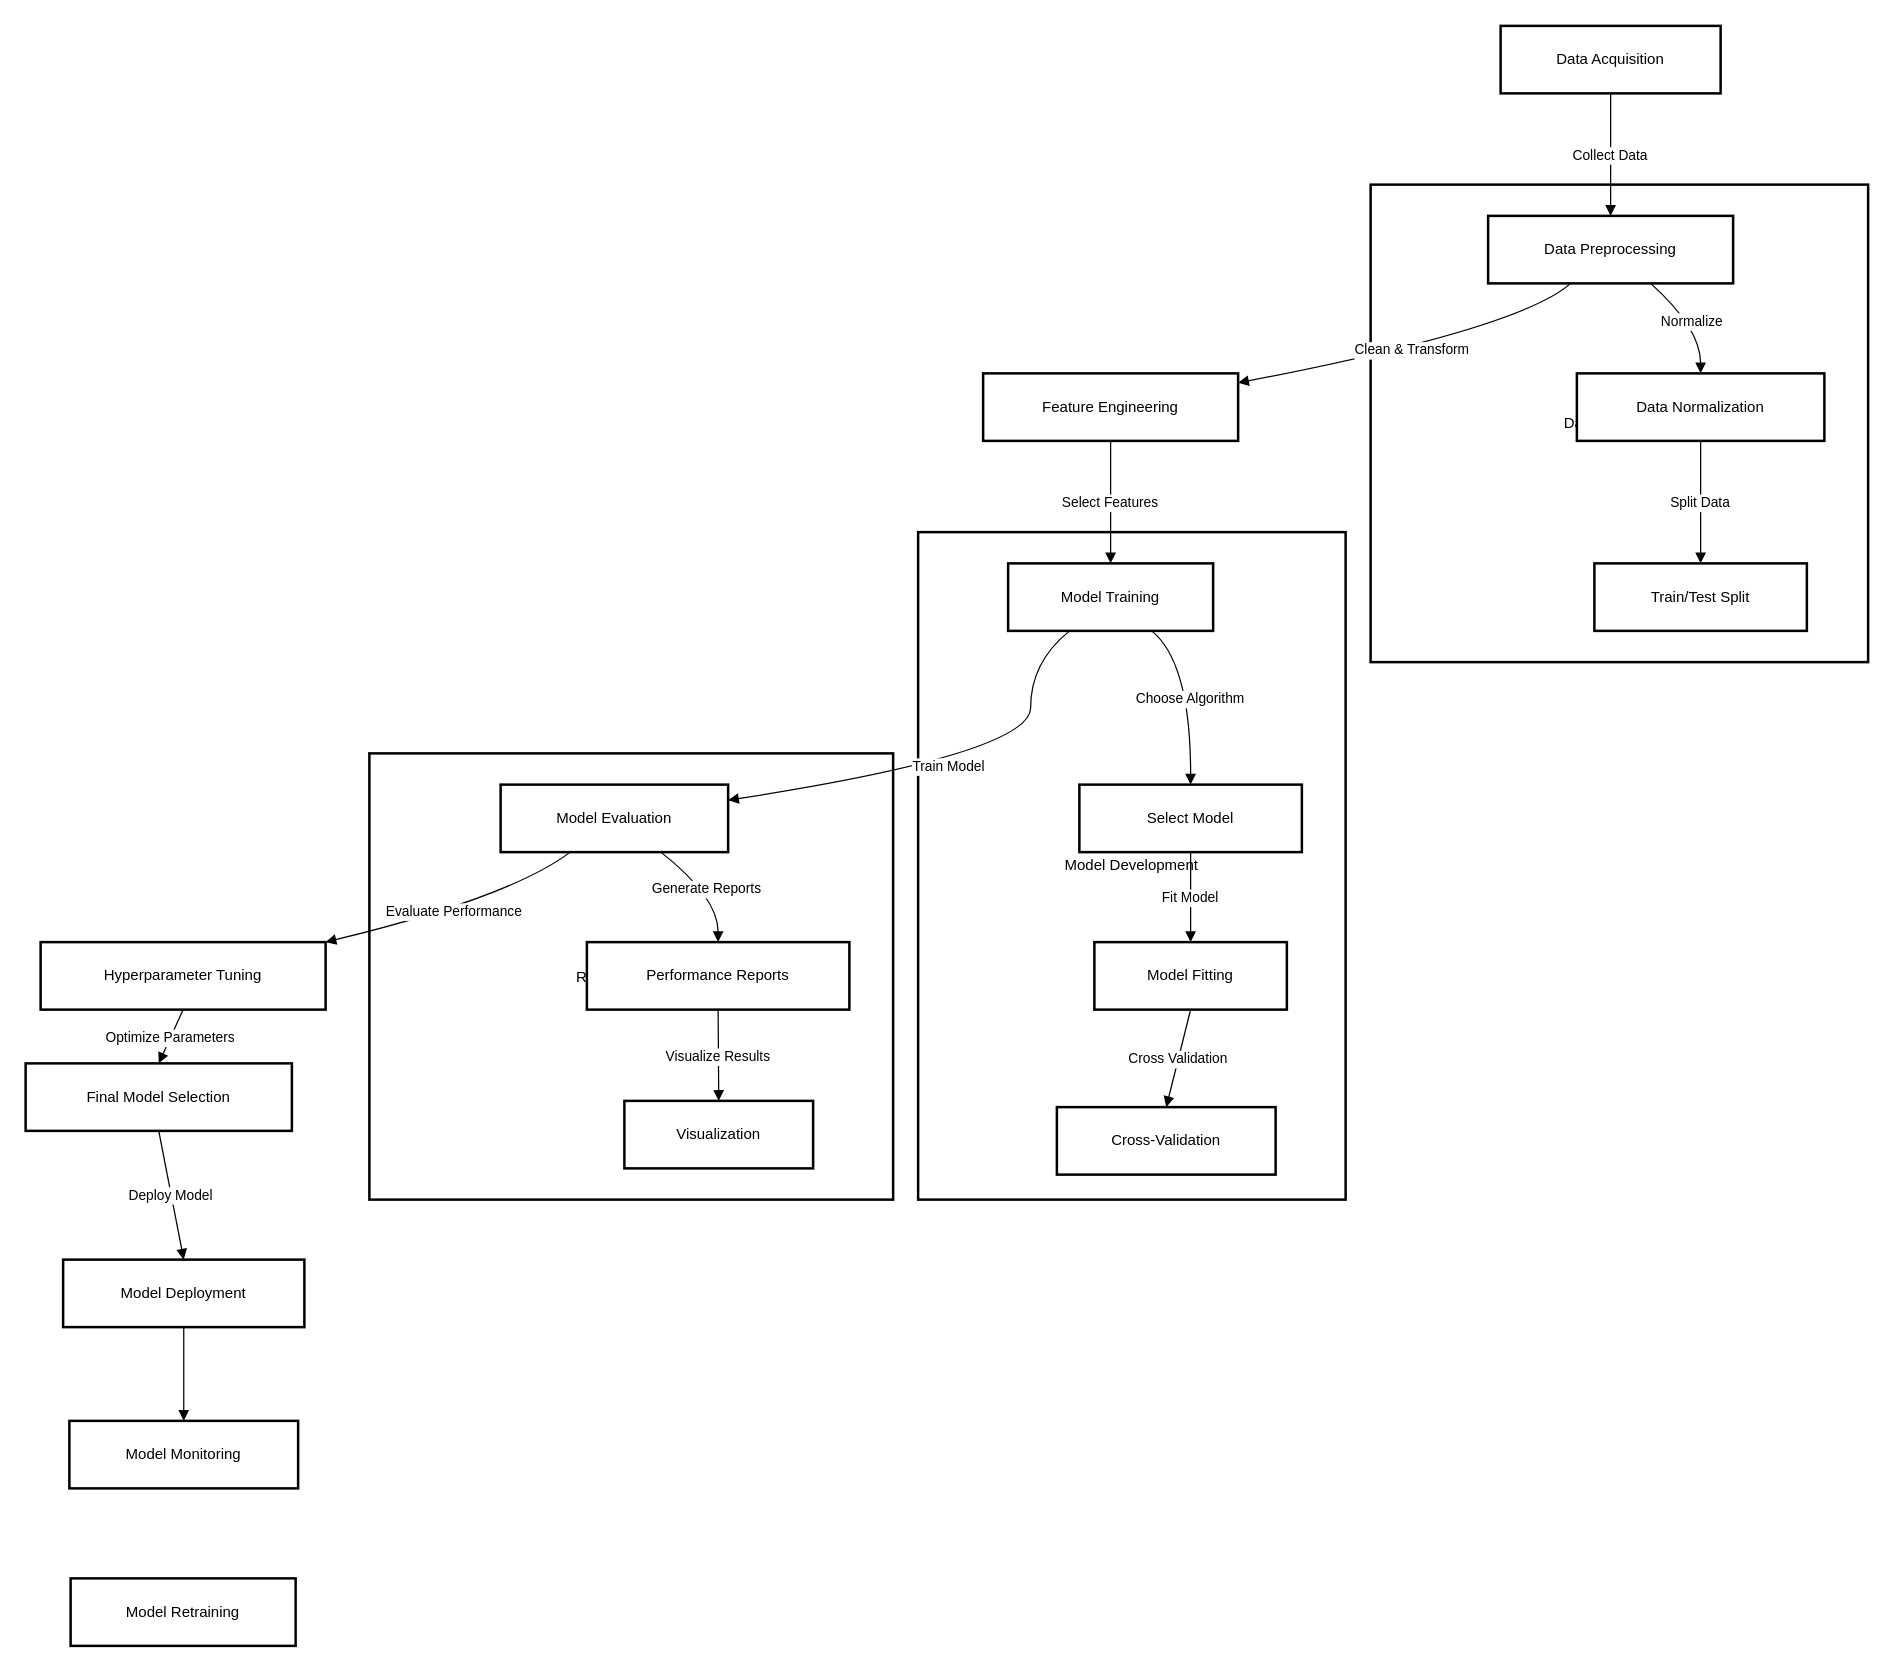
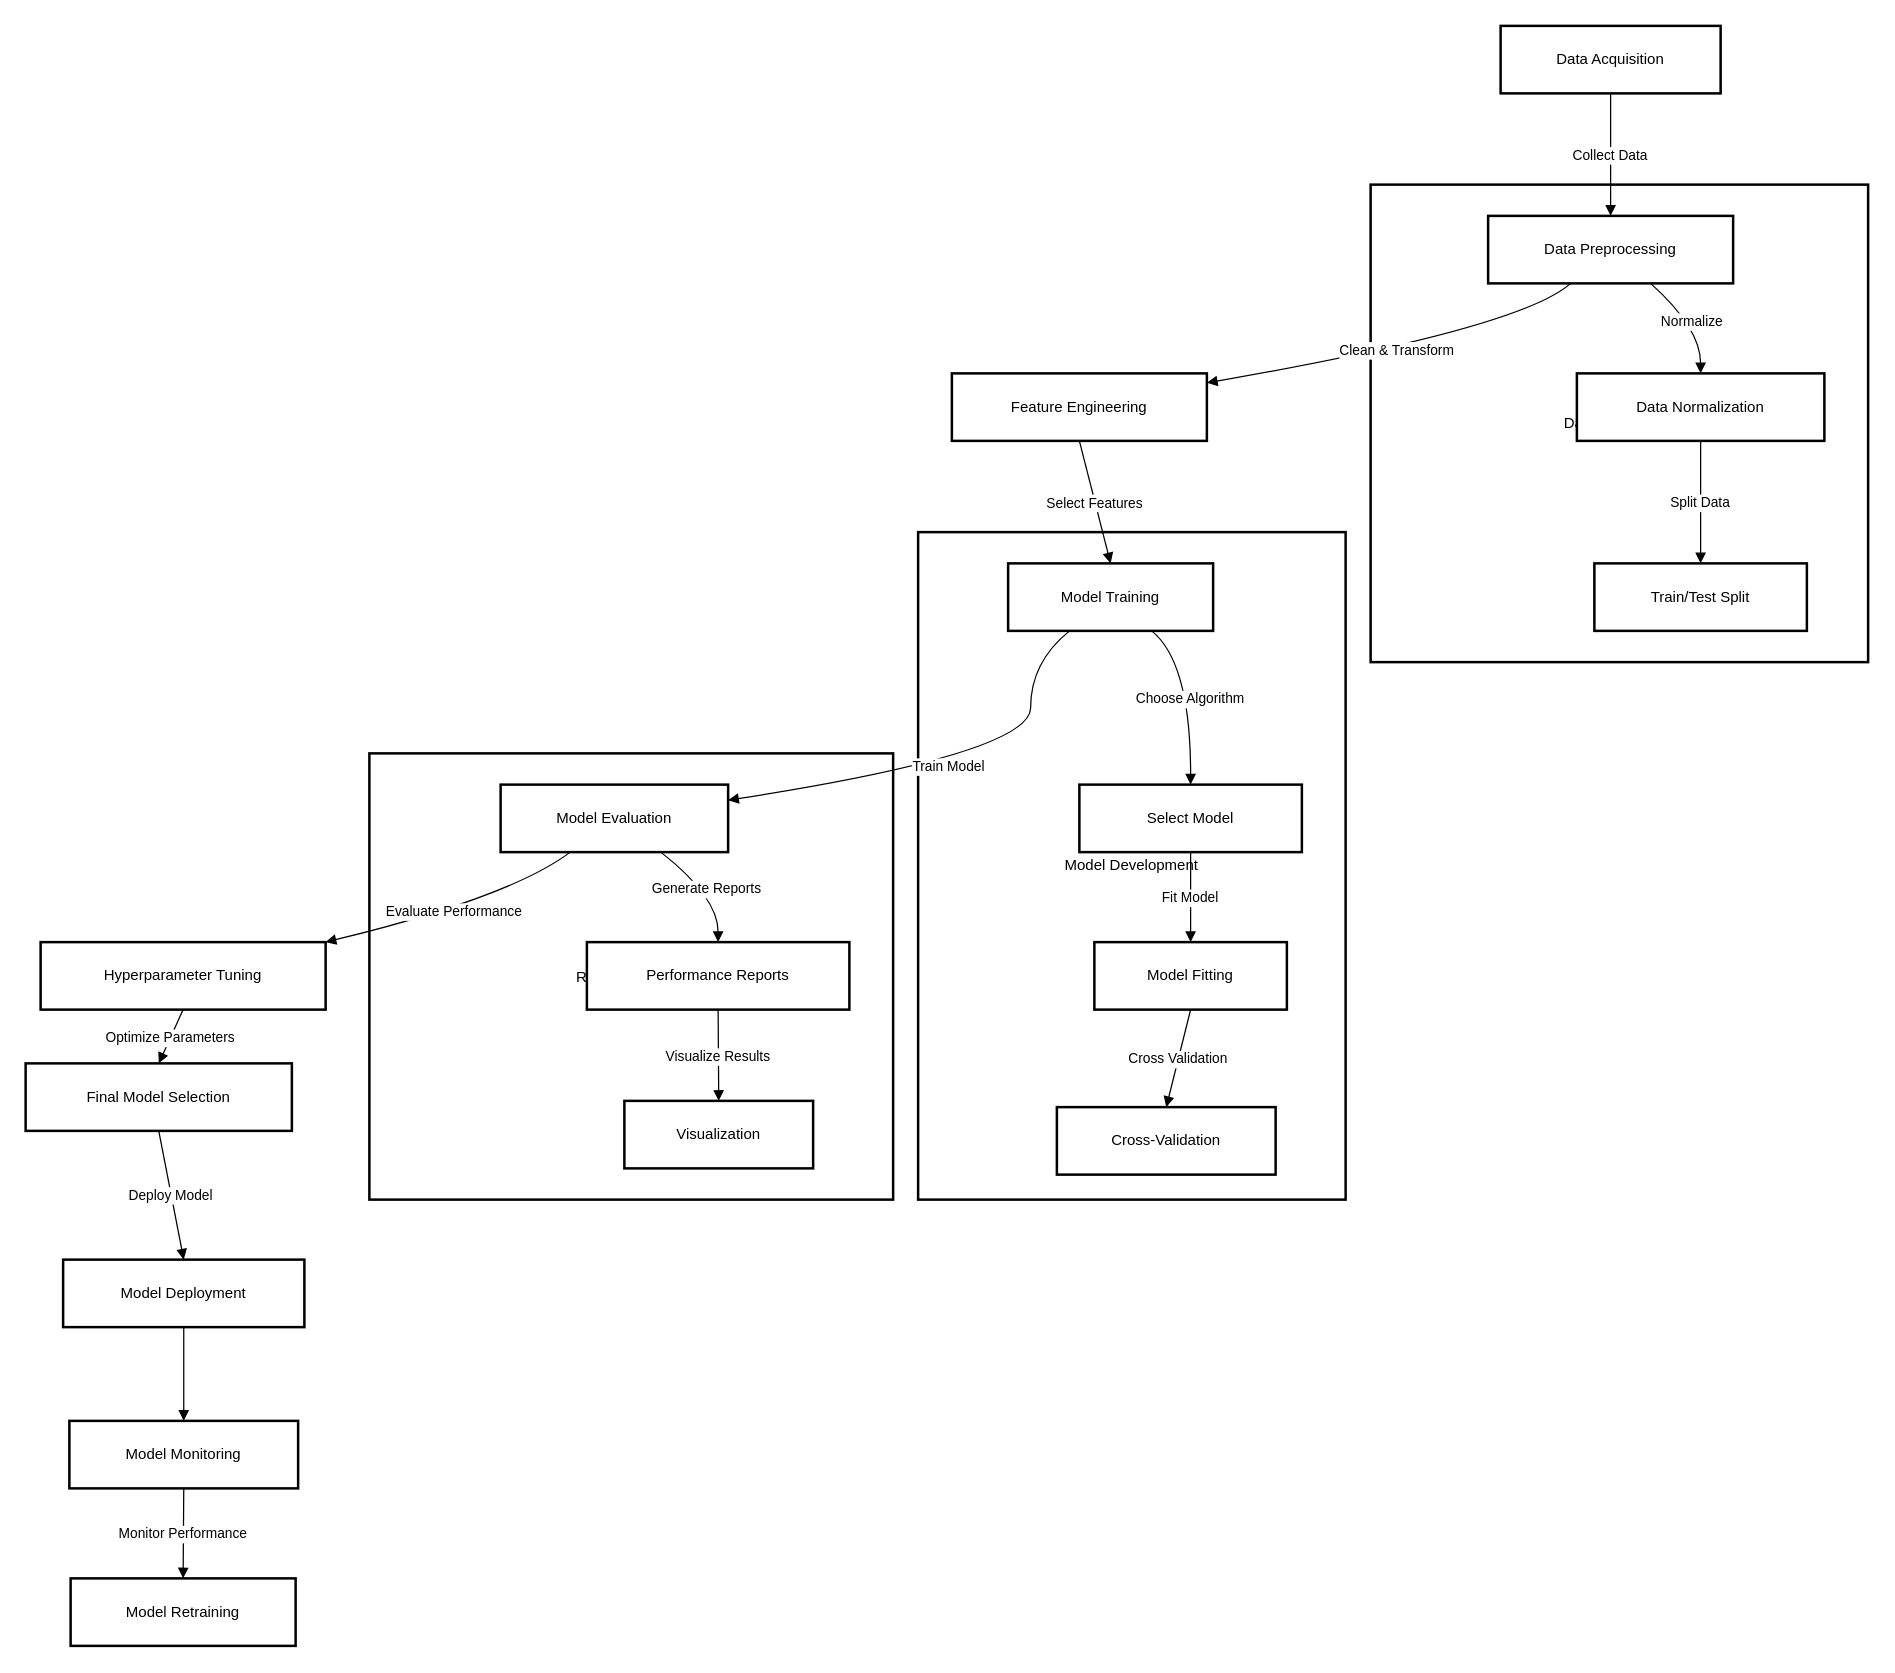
  <mxCell id="0" />
  <mxCell id="1" parent="0" />
  <mxCell id="2" value="Results Analysis" style="whiteSpace=wrap;strokeWidth=2;" vertex="1" parent="1"><mxGeometry x="295" y="602" width="419" height="357" as="geometry" /></mxCell>
  <mxCell id="3" value="Model Development" style="whiteSpace=wrap;strokeWidth=2;" vertex="1" parent="1"><mxGeometry x="734" y="425" width="342" height="534" as="geometry" /></mxCell>
  <mxCell id="4" value="Data Processing" style="whiteSpace=wrap;strokeWidth=2;" vertex="1" parent="1"><mxGeometry x="1096" y="147" width="398" height="382" as="geometry" /></mxCell>
  <mxCell id="5" value="Data Acquisition" style="whiteSpace=wrap;strokeWidth=2;" vertex="1" parent="1"><mxGeometry x="1200" y="20" width="176" height="54" as="geometry" /></mxCell>
  <mxCell id="6" value="Data Preprocessing" style="whiteSpace=wrap;strokeWidth=2;" vertex="1" parent="1"><mxGeometry x="1190" y="172" width="196" height="54" as="geometry" /></mxCell>
- <mxCell id="7" value="Feature Engineering" style="whiteSpace=wrap;strokeWidth=2;" vertex="1" parent="1"><mxGeometry x="786" y="298" width="204" height="54" as="geometry" /></mxCell>
+ <mxCell id="7" value="Feature Engineering" style="whiteSpace=wrap;strokeWidth=2;" vertex="1" parent="1"><mxGeometry x="761" y="298" width="204" height="54" as="geometry" /></mxCell>
  <mxCell id="8" value="Model Training" style="whiteSpace=wrap;strokeWidth=2;" vertex="1" parent="1"><mxGeometry x="806" y="450" width="164" height="54" as="geometry" /></mxCell>
  <mxCell id="9" value="Model Evaluation" style="whiteSpace=wrap;strokeWidth=2;" vertex="1" parent="1"><mxGeometry x="400" y="627" width="182" height="54" as="geometry" /></mxCell>
  <mxCell id="10" value="Hyperparameter Tuning" style="whiteSpace=wrap;strokeWidth=2;" vertex="1" parent="1"><mxGeometry x="32" y="753" width="228" height="54" as="geometry" /></mxCell>
  <mxCell id="11" value="Final Model Selection" style="whiteSpace=wrap;strokeWidth=2;" vertex="1" parent="1"><mxGeometry x="20" y="850" width="213" height="54" as="geometry" /></mxCell>
  <mxCell id="12" value="Model Deployment" style="whiteSpace=wrap;strokeWidth=2;" vertex="1" parent="1"><mxGeometry x="50" y="1007" width="193" height="54" as="geometry" /></mxCell>
  <mxCell id="13" value="Model Monitoring" style="whiteSpace=wrap;strokeWidth=2;" vertex="1" parent="1"><mxGeometry x="55" y="1136" width="183" height="54" as="geometry" /></mxCell>
  <mxCell id="14" value="Model Retraining" style="whiteSpace=wrap;strokeWidth=2;" vertex="1" parent="1"><mxGeometry x="56" y="1262" width="180" height="54" as="geometry" /></mxCell>
  <mxCell id="15" value="Data Normalization" style="whiteSpace=wrap;strokeWidth=2;" vertex="1" parent="1"><mxGeometry x="1261" y="298" width="198" height="54" as="geometry" /></mxCell>
  <mxCell id="16" value="Train/Test Split" style="whiteSpace=wrap;strokeWidth=2;" vertex="1" parent="1"><mxGeometry x="1275" y="450" width="170" height="54" as="geometry" /></mxCell>
  <mxCell id="17" value="Select Model" style="whiteSpace=wrap;strokeWidth=2;" vertex="1" parent="1"><mxGeometry x="863" y="627" width="178" height="54" as="geometry" /></mxCell>
  <mxCell id="18" value="Model Fitting" style="whiteSpace=wrap;strokeWidth=2;" vertex="1" parent="1"><mxGeometry x="875" y="753" width="154" height="54" as="geometry" /></mxCell>
  <mxCell id="19" value="Cross-Validation" style="whiteSpace=wrap;strokeWidth=2;" vertex="1" parent="1"><mxGeometry x="845" y="885" width="175" height="54" as="geometry" /></mxCell>
  <mxCell id="20" value="Performance Reports" style="whiteSpace=wrap;strokeWidth=2;" vertex="1" parent="1"><mxGeometry x="469" y="753" width="210" height="54" as="geometry" /></mxCell>
  <mxCell id="21" value="Visualization" style="whiteSpace=wrap;strokeWidth=2;" vertex="1" parent="1"><mxGeometry x="499" y="880" width="151" height="54" as="geometry" /></mxCell>
  <mxCell id="22" value="Collect Data" style="curved=1;startArrow=none;endArrow=block;exitX=0.5;exitY=1;entryX=0.5;entryY=-0.01;" edge="1" parent="1" source="5" target="6"><mxGeometry relative="1" as="geometry"><Array as="points" /></mxGeometry></mxCell>
  <mxCell id="23" value="Clean &amp; Transform" style="curved=1;startArrow=none;endArrow=block;exitX=0.34;exitY=0.99;entryX=1;entryY=0.14;" edge="1" parent="1" source="6" target="7"><mxGeometry relative="1" as="geometry"><Array as="points"><mxPoint x="1216" y="262" /></Array></mxGeometry></mxCell>
  <mxCell id="24" value="Select Features" style="curved=1;startArrow=none;endArrow=block;exitX=0.5;exitY=1.01;entryX=0.5;entryY=0;" edge="1" parent="1" source="7" target="8"><mxGeometry relative="1" as="geometry"><Array as="points" /></mxGeometry></mxCell>
  <mxCell id="25" value="Train Model" style="curved=1;startArrow=none;endArrow=block;exitX=0.3;exitY=1;entryX=1;entryY=0.23;" edge="1" parent="1" source="8" target="9"><mxGeometry relative="1" as="geometry"><Array as="points"><mxPoint x="824" y="529" /><mxPoint x="824" y="602" /></Array></mxGeometry></mxCell>
  <mxCell id="26" value="Evaluate Performance" style="curved=1;startArrow=none;endArrow=block;exitX=0.31;exitY=0.99;entryX=0.99;entryY=0.01;" edge="1" parent="1" source="9" target="10"><mxGeometry relative="1" as="geometry"><Array as="points"><mxPoint x="408" y="717" /></Array></mxGeometry></mxCell>
  <mxCell id="27" value="Optimize Parameters" style="curved=1;startArrow=none;endArrow=block;exitX=0.5;exitY=1.01;entryX=0.5;entryY=0;" edge="1" parent="1" source="10" target="11"><mxGeometry relative="1" as="geometry"><Array as="points" /></mxGeometry></mxCell>
  <mxCell id="28" value="Deploy Model" style="curved=1;startArrow=none;endArrow=block;exitX=0.5;exitY=1;entryX=0.5;entryY=-0.01;" edge="1" parent="1" source="11" target="12"><mxGeometry relative="1" as="geometry"><Array as="points" /></mxGeometry></mxCell>
  <mxCell id="29" value="" style="curved=1;startArrow=none;endArrow=block;exitX=0.5;exitY=0.99;entryX=0.5;entryY=-0.01;" edge="1" parent="1" source="12" target="13"><mxGeometry relative="1" as="geometry"><Array as="points" /></mxGeometry></mxCell>
+ <mxCell id="30" value="Monitor Performance" style="curved=1;startArrow=none;endArrow=block;exitX=0.5;exitY=0.99;entryX=0.5;entryY=0.01;" edge="1" parent="1" source="13" target="14"><mxGeometry relative="1" as="geometry"><Array as="points" /></mxGeometry></mxCell>
  <mxCell id="31" value="Normalize" style="curved=1;startArrow=none;endArrow=block;exitX=0.66;exitY=0.99;entryX=0.5;entryY=0.01;" edge="1" parent="1" source="6" target="15"><mxGeometry relative="1" as="geometry"><Array as="points"><mxPoint x="1360" y="262" /></Array></mxGeometry></mxCell>
  <mxCell id="32" value="Split Data" style="curved=1;startArrow=none;endArrow=block;exitX=0.5;exitY=1.01;entryX=0.5;entryY=0;" edge="1" parent="1" source="15" target="16"><mxGeometry relative="1" as="geometry"><Array as="points" /></mxGeometry></mxCell>
  <mxCell id="33" value="Choose Algorithm" style="curved=1;startArrow=none;endArrow=block;exitX=0.7;exitY=1;entryX=0.5;entryY=-0.01;" edge="1" parent="1" source="8" target="17"><mxGeometry relative="1" as="geometry"><Array as="points"><mxPoint x="952" y="529" /></Array></mxGeometry></mxCell>
  <mxCell id="34" value="Fit Model" style="curved=1;startArrow=none;endArrow=block;exitX=0.5;exitY=0.99;entryX=0.5;entryY=0.01;" edge="1" parent="1" source="17" target="18"><mxGeometry relative="1" as="geometry"><Array as="points" /></mxGeometry></mxCell>
  <mxCell id="35" value="Cross Validation" style="curved=1;startArrow=none;endArrow=block;exitX=0.5;exitY=1.01;entryX=0.5;entryY=0;" edge="1" parent="1" source="18" target="19"><mxGeometry relative="1" as="geometry"><Array as="points" /></mxGeometry></mxCell>
  <mxCell id="36" value="Generate Reports" style="curved=1;startArrow=none;endArrow=block;exitX=0.7;exitY=0.99;entryX=0.5;entryY=0.01;" edge="1" parent="1" source="9" target="20"><mxGeometry relative="1" as="geometry"><Array as="points"><mxPoint x="574" y="717" /></Array></mxGeometry></mxCell>
  <mxCell id="37" value="Visualize Results" style="curved=1;startArrow=none;endArrow=block;exitX=0.5;exitY=1.01;entryX=0.5;entryY=0;" edge="1" parent="1" source="20" target="21"><mxGeometry relative="1" as="geometry"><Array as="points" /></mxGeometry></mxCell>
